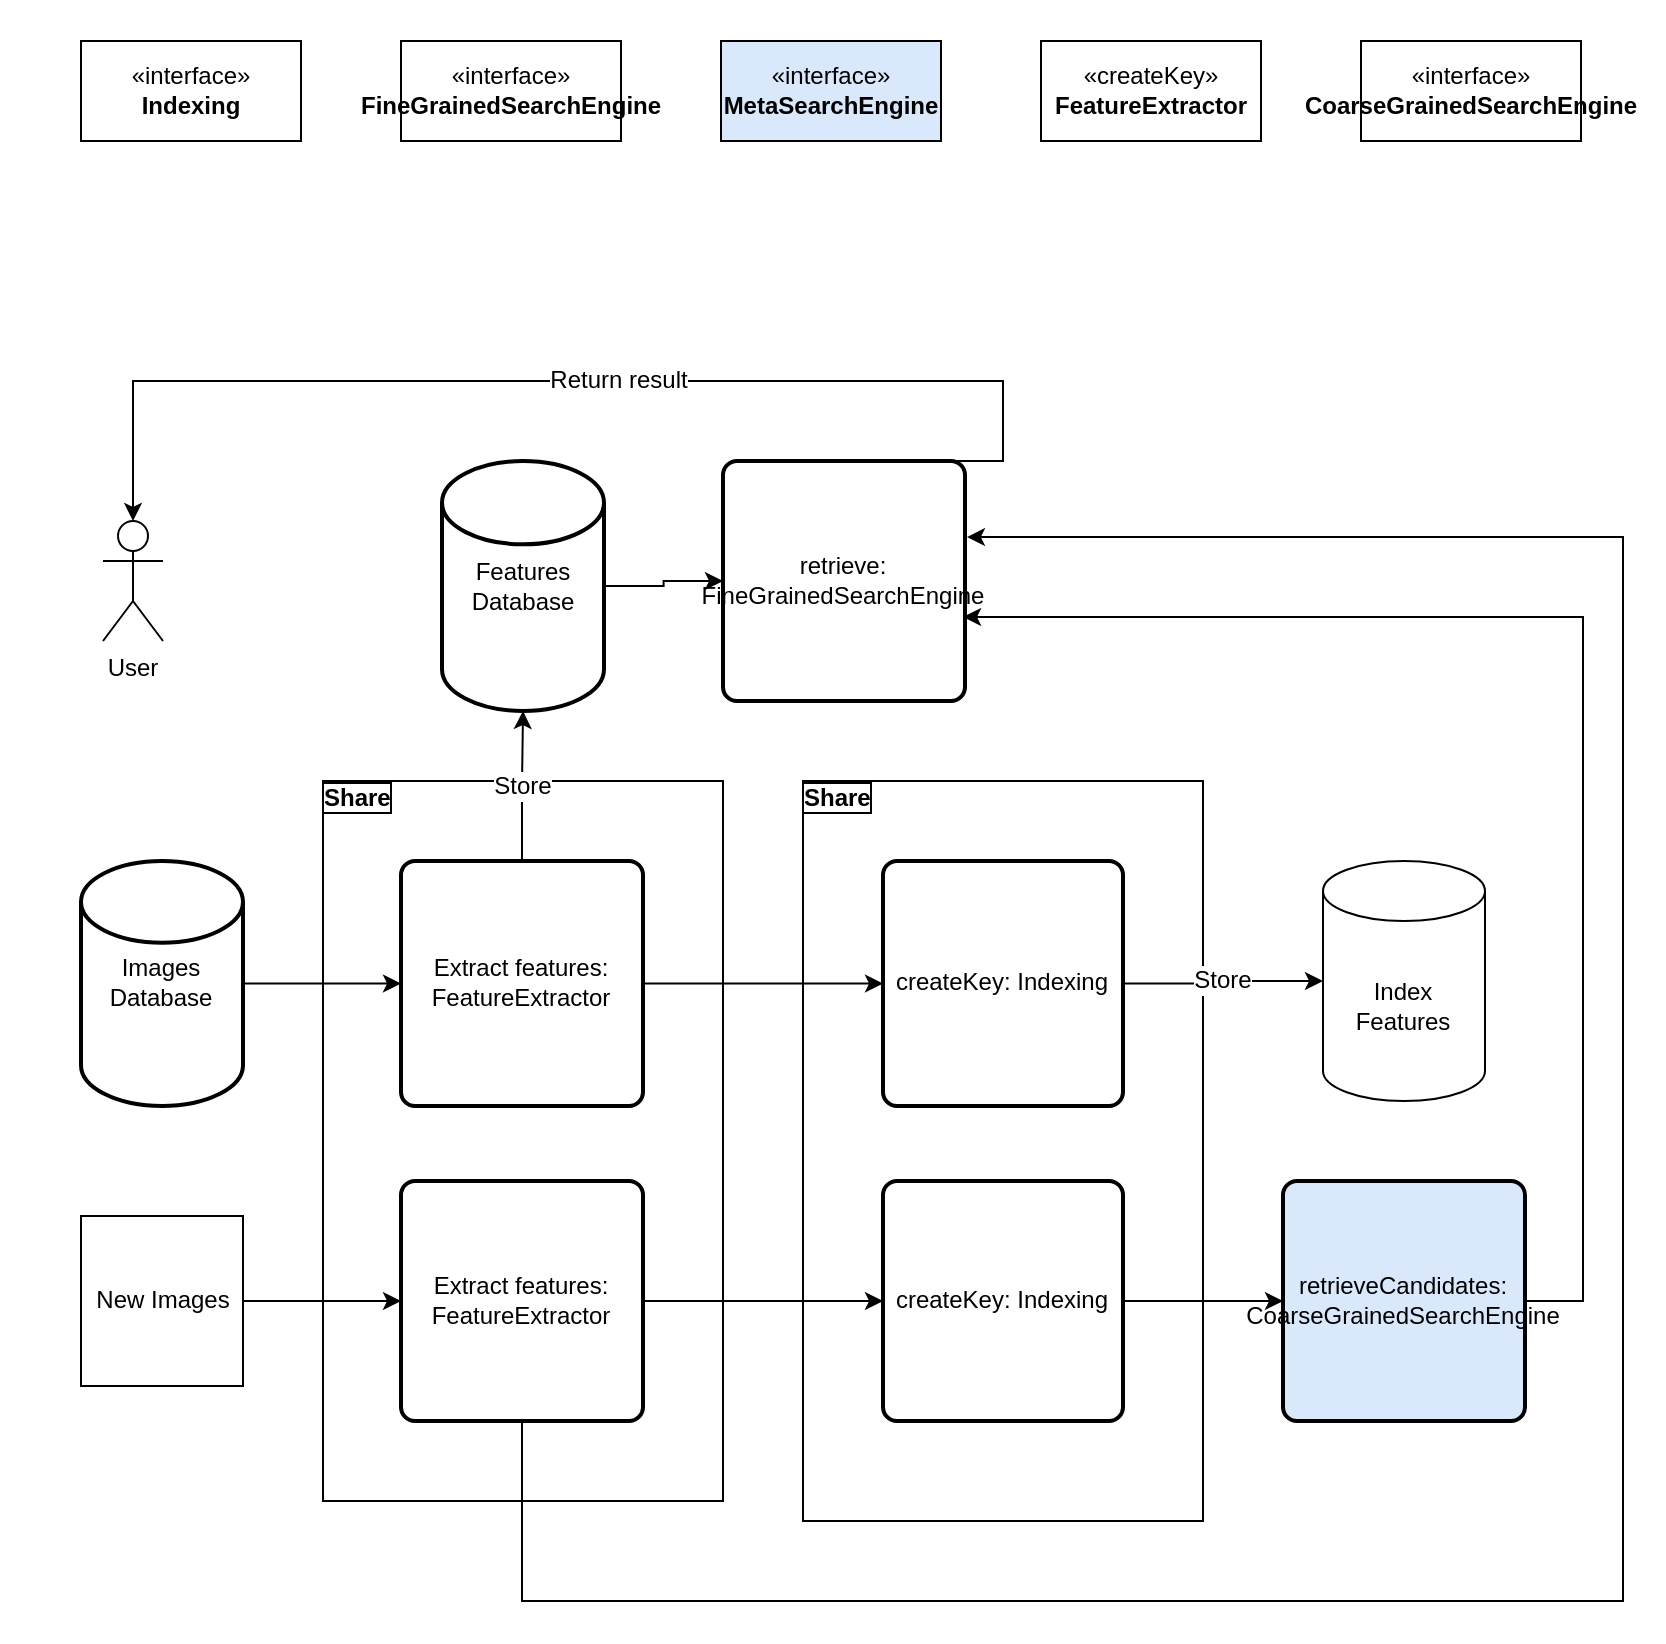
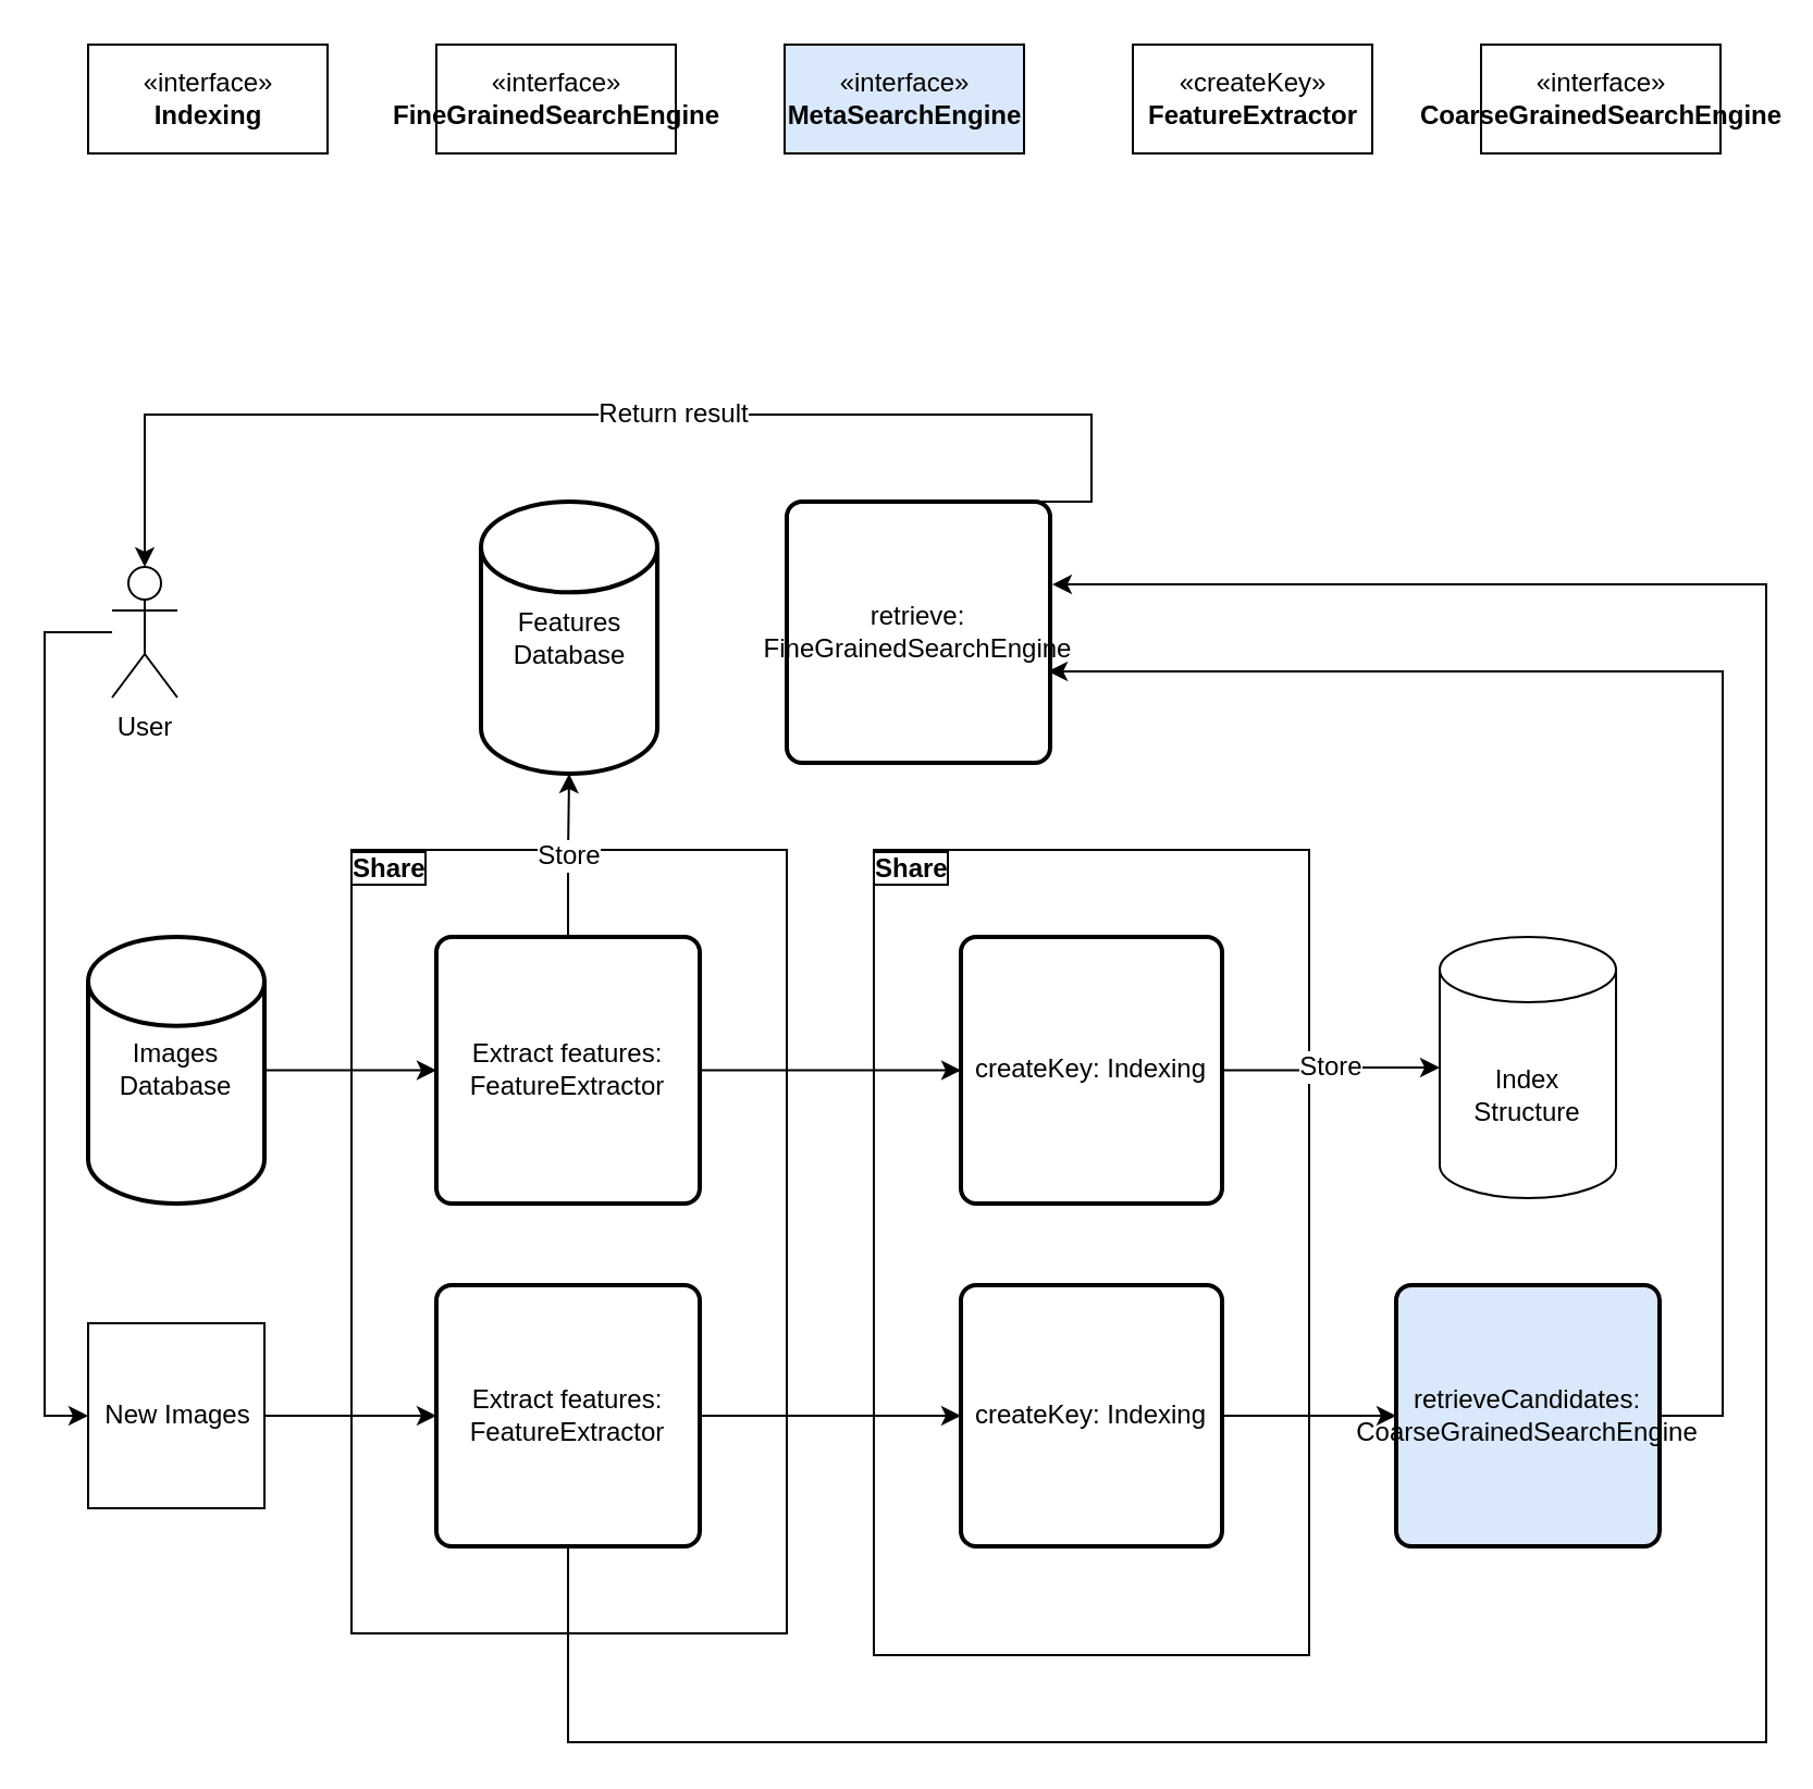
  <mxCell id="0" />
  <mxCell id="1" parent="0" />
  <mxCell id="2" value="Share" style="rounded=0;whiteSpace=wrap;html=1;fontSize=12;align=left;fillColor=none;verticalAlign=top;fontStyle=1;labelPosition=center;verticalLabelPosition=middle;labelBackgroundColor=#ffffff;labelBorderColor=#000000;horizontal=1;spacing=0;spacingTop=-4;" vertex="1" parent="1"><mxGeometry x="401" y="390" width="200" height="370" as="geometry" /></mxCell>
  <mxCell id="3" value="Share" style="rounded=0;whiteSpace=wrap;html=1;fontSize=12;align=left;fillColor=none;verticalAlign=top;fontStyle=1;labelPosition=center;verticalLabelPosition=middle;labelBackgroundColor=#ffffff;labelBorderColor=#000000;horizontal=1;spacing=0;spacingTop=-4;" vertex="1" parent="1"><mxGeometry x="161" y="390" width="200" height="360" as="geometry" /></mxCell>
  <mxCell id="4" value="«interface»&lt;br style=&quot;font-size: 12px;&quot;&gt;&lt;b style=&quot;font-size: 12px;&quot;&gt;Indexing&lt;br style=&quot;font-size: 12px;&quot;&gt;&lt;/b&gt;" style="html=1;fontSize=12;align=center;" vertex="1" parent="1"><mxGeometry x="40" y="20" width="110" height="50" as="geometry" /></mxCell>
  <mxCell id="5" value="«createKey»&lt;br style=&quot;font-size: 12px;&quot;&gt;&lt;b style=&quot;font-size: 12px;&quot;&gt;FeatureExtractor&lt;/b&gt;" style="html=1;fontSize=12;align=center;" vertex="1" parent="1"><mxGeometry x="520" y="20" width="110" height="50" as="geometry" /></mxCell>
  <mxCell id="6" value="«interface»&lt;br style=&quot;font-size: 12px;&quot;&gt;&lt;b style=&quot;font-size: 12px;&quot;&gt;MetaSearchEngine&lt;br style=&quot;font-size: 12px;&quot;&gt;&lt;/b&gt;" style="html=1;fontSize=12;align=center;fillColor=#dae8fc;" vertex="1" parent="1"><mxGeometry x="360" y="20" width="110" height="50" as="geometry" /></mxCell>
  <mxCell id="7" value="«interface»&lt;br style=&quot;font-size: 12px;&quot;&gt;&lt;b style=&quot;font-size: 12px;&quot;&gt;FineGrainedSearchEngine&lt;br style=&quot;font-size: 12px;&quot;&gt;&lt;/b&gt;" style="html=1;fontSize=12;align=center;" vertex="1" parent="1"><mxGeometry x="200" y="20" width="110" height="50" as="geometry" /></mxCell>
  <mxCell id="8" value="«interface»&lt;br style=&quot;font-size: 12px;&quot;&gt;&lt;b style=&quot;font-size: 12px;&quot;&gt;CoarseGrainedSearchEngine&lt;/b&gt;" style="html=1;fontSize=12;align=center;" vertex="1" parent="1"><mxGeometry x="680" y="20" width="110" height="50" as="geometry" /></mxCell>
- <mxCell id="9" style="edgeStyle=orthogonalEdgeStyle;rounded=0;orthogonalLoop=1;jettySize=auto;html=1;entryX=0;entryY=0.5;entryDx=0;entryDy=0;fontSize=12;" edge="1" parent="1" source="10" target="29"><mxGeometry relative="1" as="geometry" /></mxCell>
  <mxCell id="10" value="Features Database" style="strokeWidth=2;html=1;shape=mxgraph.flowchart.database;whiteSpace=wrap;fontSize=12;align=center;" vertex="1" parent="1"><mxGeometry x="220.5" y="230" width="81" height="125" as="geometry" /></mxCell>
  <mxCell id="11" value="Store" style="edgeStyle=orthogonalEdgeStyle;rounded=0;orthogonalLoop=1;jettySize=auto;html=1;fontSize=12;" edge="1" parent="1" source="12" target="10"><mxGeometry relative="1" as="geometry" /></mxCell>
  <mxCell id="12" value="Extract features: FeatureExtractor" style="rounded=1;whiteSpace=wrap;html=1;absoluteArcSize=1;arcSize=14;strokeWidth=2;fontSize=12;align=center;" vertex="1" parent="1"><mxGeometry x="200" y="430" width="121" height="122.5" as="geometry" /></mxCell>
  <mxCell id="13" value="" style="endArrow=classic;html=1;fontSize=12;exitX=1;exitY=0.5;exitDx=0;exitDy=0;entryX=0;entryY=0.5;entryDx=0;entryDy=0;" edge="1" parent="1" source="12" target="16"><mxGeometry width="50" height="50" relative="1" as="geometry"><mxPoint x="470" y="320" as="sourcePoint" /><mxPoint x="520" y="270" as="targetPoint" /></mxGeometry></mxCell>
  <mxCell id="14" value="" style="endArrow=classic;html=1;fontSize=12;entryX=0;entryY=0.5;entryDx=0;entryDy=0;exitX=1;exitY=0.5;exitDx=0;exitDy=0;exitPerimeter=0;" edge="1" parent="1" source="17" target="12"><mxGeometry width="50" height="50" relative="1" as="geometry"><mxPoint x="140" y="495" as="sourcePoint" /><mxPoint x="530" y="280" as="targetPoint" /></mxGeometry></mxCell>
  <mxCell id="15" value="Store" style="edgeStyle=orthogonalEdgeStyle;rounded=0;orthogonalLoop=1;jettySize=auto;html=1;exitX=1;exitY=0.5;exitDx=0;exitDy=0;entryX=0;entryY=0.5;entryDx=0;entryDy=0;entryPerimeter=0;fontSize=12;" edge="1" parent="1" source="16" target="25"><mxGeometry relative="1" as="geometry" /></mxCell>
  <mxCell id="16" value="createKey: Indexing" style="rounded=1;whiteSpace=wrap;html=1;absoluteArcSize=1;arcSize=14;strokeWidth=2;fontSize=12;align=center;" vertex="1" parent="1"><mxGeometry x="441" y="430" width="120" height="122.5" as="geometry" /></mxCell>
  <mxCell id="17" value="Images Database" style="strokeWidth=2;html=1;shape=mxgraph.flowchart.database;whiteSpace=wrap;fontSize=12;align=center;" vertex="1" parent="1"><mxGeometry x="40" y="430" width="81" height="122.5" as="geometry" /></mxCell>
  <mxCell id="18" style="edgeStyle=orthogonalEdgeStyle;rounded=0;orthogonalLoop=1;jettySize=auto;html=1;entryX=0;entryY=0.5;entryDx=0;entryDy=0;fontSize=12;" edge="1" parent="1" source="19" target="22"><mxGeometry relative="1" as="geometry" /></mxCell>
  <mxCell id="19" value="New Images" style="html=1;fontSize=12;align=center;" vertex="1" parent="1"><mxGeometry x="40" y="607.5" width="81" height="85" as="geometry" /></mxCell>
  <mxCell id="20" style="edgeStyle=orthogonalEdgeStyle;rounded=0;orthogonalLoop=1;jettySize=auto;html=1;fontSize=12;" edge="1" parent="1" source="22" target="24"><mxGeometry relative="1" as="geometry" /></mxCell>
  <mxCell id="21" style="edgeStyle=orthogonalEdgeStyle;rounded=0;orthogonalLoop=1;jettySize=auto;html=1;exitX=0.5;exitY=1;exitDx=0;exitDy=0;entryX=1.008;entryY=0.317;entryDx=0;entryDy=0;entryPerimeter=0;fontSize=12;" edge="1" parent="1" source="22" target="29"><mxGeometry relative="1" as="geometry"><Array as="points"><mxPoint x="261" y="800" /><mxPoint x="811" y="800" /><mxPoint x="811" y="268" /></Array></mxGeometry></mxCell>
  <mxCell id="22" value="Extract features: FeatureExtractor" style="rounded=1;whiteSpace=wrap;html=1;absoluteArcSize=1;arcSize=14;strokeWidth=2;fontSize=12;align=center;" vertex="1" parent="1"><mxGeometry x="200" y="590" width="121" height="120" as="geometry" /></mxCell>
  <mxCell id="23" style="edgeStyle=orthogonalEdgeStyle;rounded=0;orthogonalLoop=1;jettySize=auto;html=1;entryX=0;entryY=0.5;entryDx=0;entryDy=0;fontSize=12;" edge="1" parent="1" source="24" target="27"><mxGeometry relative="1" as="geometry" /></mxCell>
  <mxCell id="24" value="createKey: Indexing" style="rounded=1;whiteSpace=wrap;html=1;absoluteArcSize=1;arcSize=14;strokeWidth=2;fontSize=12;align=center;" vertex="1" parent="1"><mxGeometry x="441" y="590" width="120" height="120" as="geometry" /></mxCell>
- <mxCell id="25" value="Index Features" style="shape=cylinder3;whiteSpace=wrap;html=1;boundedLbl=1;backgroundOutline=1;size=15;labelBackgroundColor=#ffffff;fontSize=12;fillColor=none;align=center;verticalAlign=middle;" vertex="1" parent="1"><mxGeometry x="661" y="430" width="81" height="120" as="geometry" /></mxCell>
+ <mxCell id="25" value="Index Structure" style="shape=cylinder3;whiteSpace=wrap;html=1;boundedLbl=1;backgroundOutline=1;size=15;labelBackgroundColor=#ffffff;fontSize=12;fillColor=none;align=center;verticalAlign=middle;" vertex="1" parent="1"><mxGeometry x="661" y="430" width="81" height="120" as="geometry" /></mxCell>
  <mxCell id="26" style="edgeStyle=orthogonalEdgeStyle;rounded=0;orthogonalLoop=1;jettySize=auto;html=1;entryX=0.992;entryY=0.65;entryDx=0;entryDy=0;entryPerimeter=0;fontSize=12;" edge="1" parent="1" source="27" target="29"><mxGeometry relative="1" as="geometry"><Array as="points"><mxPoint x="791" y="650" /><mxPoint x="791" y="308" /></Array></mxGeometry></mxCell>
  <mxCell id="27" value="retrieveCandidates: CoarseGrainedSearchEngine" style="rounded=1;whiteSpace=wrap;html=1;absoluteArcSize=1;arcSize=14;strokeWidth=2;fontSize=12;align=center;fillColor=#dae8fc;" vertex="1" parent="1"><mxGeometry x="641" y="590" width="121" height="120" as="geometry" /></mxCell>
  <mxCell id="28" value="Return result" style="edgeStyle=orthogonalEdgeStyle;rounded=0;orthogonalLoop=1;jettySize=auto;html=1;exitX=0.5;exitY=0;exitDx=0;exitDy=0;entryX=0.5;entryY=0;entryDx=0;entryDy=0;entryPerimeter=0;fontSize=12;" edge="1" parent="1" source="29" target="31"><mxGeometry relative="1" as="geometry"><Array as="points"><mxPoint x="501" y="190" /><mxPoint x="66" y="190" /></Array></mxGeometry></mxCell>
  <mxCell id="29" value="retrieve: FineGrainedSearchEngine" style="rounded=1;whiteSpace=wrap;html=1;absoluteArcSize=1;arcSize=14;strokeWidth=2;fontSize=12;align=center;" vertex="1" parent="1"><mxGeometry x="361" y="230" width="121" height="120" as="geometry" /></mxCell>
+ <mxCell id="30" style="edgeStyle=orthogonalEdgeStyle;rounded=0;orthogonalLoop=1;jettySize=auto;html=1;entryX=0;entryY=0.5;entryDx=0;entryDy=0;fontSize=12;" edge="1" parent="1" source="31" target="19"><mxGeometry relative="1" as="geometry"><Array as="points"><mxPoint x="20" y="290" /><mxPoint x="20" y="650" /></Array></mxGeometry></mxCell>
  <mxCell id="31" value="User" style="shape=umlActor;verticalLabelPosition=bottom;verticalAlign=top;html=1;outlineConnect=0;labelBackgroundColor=#ffffff;fontSize=12;fillColor=none;" vertex="1" parent="1"><mxGeometry x="51" y="260" width="30" height="60" as="geometry" /></mxCell>
